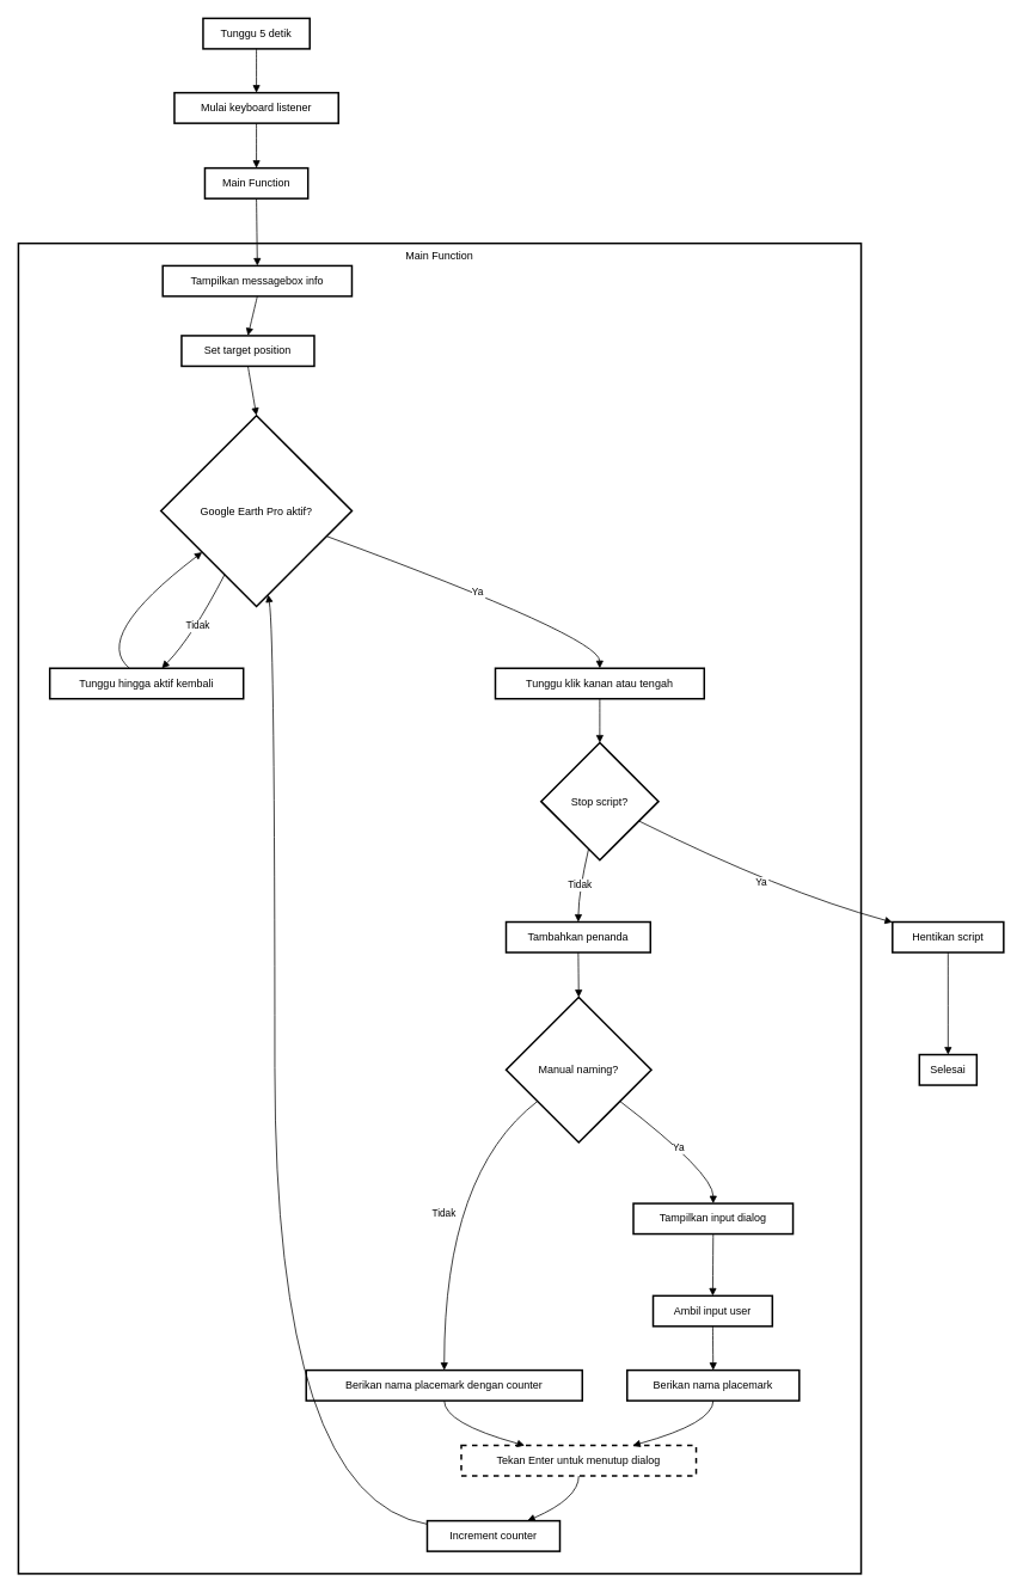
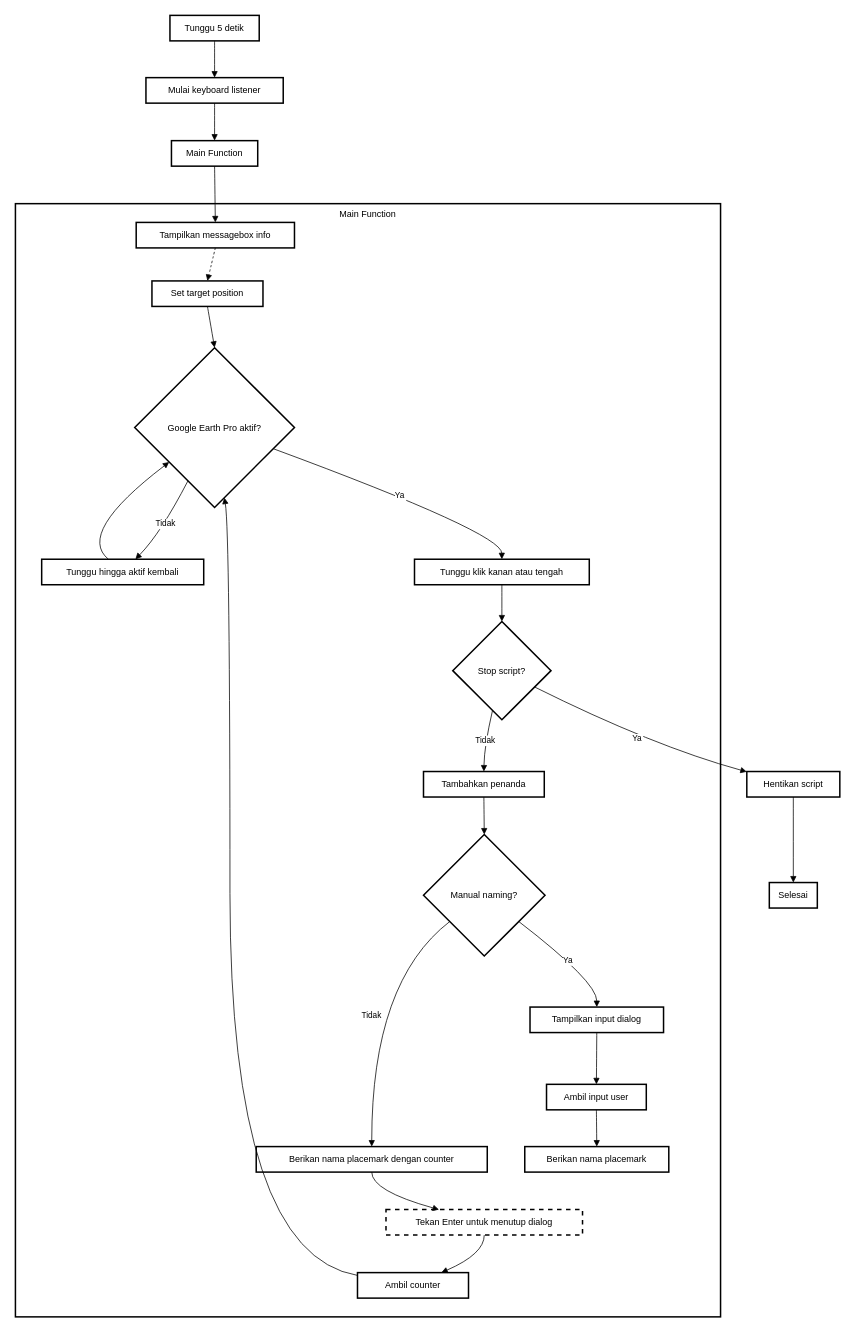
  <mxCell id="0" />
  <mxCell id="1" parent="0" />
  <mxCell id="2" value="Main Function" style="whiteSpace=wrap;strokeWidth=2;verticalAlign=top;" vertex="1" parent="1"><mxGeometry x="20" y="271" width="940" height="1484" as="geometry" /></mxCell>
  <mxCell id="3" value="Tampilkan messagebox info" style="whiteSpace=wrap;strokeWidth=2;" vertex="1" parent="1"><mxGeometry x="181" y="296" width="211" height="34" as="geometry" /></mxCell>
  <mxCell id="4" value="Set target position" style="whiteSpace=wrap;strokeWidth=2;" vertex="1" parent="1"><mxGeometry x="202" y="374" width="148" height="34" as="geometry" /></mxCell>
  <mxCell id="5" value="Google Earth Pro aktif?" style="rhombus;strokeWidth=2;whiteSpace=wrap;" vertex="1" parent="1"><mxGeometry x="179" y="463" width="213" height="213" as="geometry" /></mxCell>
  <mxCell id="6" value="Tunggu hingga aktif kembali" style="whiteSpace=wrap;strokeWidth=2;" vertex="1" parent="1"><mxGeometry x="55" y="745" width="216" height="34" as="geometry" /></mxCell>
  <mxCell id="7" value="Tunggu klik kanan atau tengah" style="whiteSpace=wrap;strokeWidth=2;" vertex="1" parent="1"><mxGeometry x="552" y="745" width="233" height="34" as="geometry" /></mxCell>
  <mxCell id="8" value="Stop script?" style="rhombus;strokeWidth=2;whiteSpace=wrap;" vertex="1" parent="1"><mxGeometry x="603" y="828" width="131" height="131" as="geometry" /></mxCell>
  <mxCell id="9" value="Tambahkan penanda" style="whiteSpace=wrap;strokeWidth=2;" vertex="1" parent="1"><mxGeometry x="564" y="1028" width="161" height="34" as="geometry" /></mxCell>
  <mxCell id="10" value="Manual naming?" style="rhombus;strokeWidth=2;whiteSpace=wrap;" vertex="1" parent="1"><mxGeometry x="564" y="1112" width="162" height="162" as="geometry" /></mxCell>
  <mxCell id="11" value="Tampilkan input dialog" style="whiteSpace=wrap;strokeWidth=2;" vertex="1" parent="1"><mxGeometry x="706" y="1342" width="178" height="34" as="geometry" /></mxCell>
  <mxCell id="12" value="Ambil input user" style="whiteSpace=wrap;strokeWidth=2;" vertex="1" parent="1"><mxGeometry x="728" y="1445" width="133" height="34" as="geometry" /></mxCell>
  <mxCell id="13" value="Berikan nama placemark" style="whiteSpace=wrap;strokeWidth=2;" vertex="1" parent="1"><mxGeometry x="699" y="1528" width="192" height="34" as="geometry" /></mxCell>
  <mxCell id="14" value="Berikan nama placemark dengan counter" style="whiteSpace=wrap;strokeWidth=2;" vertex="1" parent="1"><mxGeometry x="341" y="1528" width="308" height="34" as="geometry" /></mxCell>
  <mxCell id="15" value="Tekan Enter untuk menutup dialog" style="whiteSpace=wrap;strokeWidth=2;dashed=1;" vertex="1" parent="1"><mxGeometry x="514" y="1612" width="262" height="34" as="geometry" /></mxCell>
- <mxCell id="16" value="Increment counter" style="whiteSpace=wrap;strokeWidth=2;" vertex="1" parent="1"><mxGeometry x="476" y="1696" width="148" height="34" as="geometry" /></mxCell>
+ <mxCell id="16" value="Ambil counter" style="whiteSpace=wrap;strokeWidth=2;" vertex="1" parent="1"><mxGeometry x="476" y="1696" width="148" height="34" as="geometry" /></mxCell>
  <mxCell id="17" value="Tunggu 5 detik" style="whiteSpace=wrap;strokeWidth=2;" vertex="1" parent="1"><mxGeometry x="226" y="20" width="119" height="34" as="geometry" /></mxCell>
  <mxCell id="18" value="Mulai keyboard listener" style="whiteSpace=wrap;strokeWidth=2;" vertex="1" parent="1"><mxGeometry x="194" y="103" width="183" height="34" as="geometry" /></mxCell>
  <mxCell id="19" value="Main Function" style="whiteSpace=wrap;strokeWidth=2;" vertex="1" parent="1"><mxGeometry x="228" y="187" width="115" height="34" as="geometry" /></mxCell>
  <mxCell id="20" value="Hentikan script" style="whiteSpace=wrap;strokeWidth=2;" vertex="1" parent="1"><mxGeometry x="995" y="1028" width="124" height="34" as="geometry" /></mxCell>
  <mxCell id="21" value="Selesai" style="whiteSpace=wrap;strokeWidth=2;" vertex="1" parent="1"><mxGeometry x="1025" y="1176" width="64" height="34" as="geometry" /></mxCell>
  <mxCell id="22" value="" style="curved=1;startArrow=none;endArrow=block;exitX=0.5;exitY=0.98;entryX=0.5;entryY=0.01;rounded=0;" edge="1" parent="1" source="17" target="18"><mxGeometry relative="1" as="geometry"><Array as="points" /></mxGeometry></mxCell>
  <mxCell id="23" value="" style="curved=1;startArrow=none;endArrow=block;exitX=0.5;exitY=1;entryX=0.5;entryY=0;rounded=0;" edge="1" parent="1" source="18" target="19"><mxGeometry relative="1" as="geometry"><Array as="points" /></mxGeometry></mxCell>
  <mxCell id="24" value="" style="curved=1;startArrow=none;endArrow=block;exitX=0.5;exitY=0.99;entryX=0.5;entryY=-0.01;rounded=0;" edge="1" parent="1" source="19" target="3"><mxGeometry relative="1" as="geometry"><Array as="points" /></mxGeometry></mxCell>
- <mxCell id="25" value="" style="curved=1;startArrow=none;endArrow=block;exitX=0.5;exitY=0.98;entryX=0.5;entryY=0.01;rounded=0;" edge="1" parent="1" source="3" target="4"><mxGeometry relative="1" as="geometry"><Array as="points" /></mxGeometry></mxCell>
+ <mxCell id="25" value="" style="curved=1;startArrow=none;endArrow=block;exitX=0.5;exitY=0.98;entryX=0.5;entryY=0.01;rounded=0;dashed=1;" edge="1" parent="1" source="3" target="4"><mxGeometry relative="1" as="geometry"><Array as="points" /></mxGeometry></mxCell>
  <mxCell id="26" value="" style="curved=1;startArrow=none;endArrow=block;exitX=0.5;exitY=1;entryX=0.5;entryY=0;rounded=0;" edge="1" parent="1" source="4" target="5"><mxGeometry relative="1" as="geometry"><Array as="points" /></mxGeometry></mxCell>
  <mxCell id="27" value="Tidak" style="curved=1;startArrow=none;endArrow=block;exitX=0.25;exitY=1;entryX=0.58;entryY=-0.01;rounded=0;" edge="1" parent="1" source="5" target="6"><mxGeometry relative="1" as="geometry"><Array as="points"><mxPoint x="214" y="710" /></Array></mxGeometry></mxCell>
  <mxCell id="28" value="" style="curved=1;startArrow=none;endArrow=block;exitX=0.41;exitY=-0.01;entryX=0;entryY=0.88;rounded=0;" edge="1" parent="1" source="6" target="5"><mxGeometry relative="1" as="geometry"><Array as="points"><mxPoint x="101" y="710" /></Array></mxGeometry></mxCell>
  <mxCell id="29" value="Ya" style="curved=1;startArrow=none;endArrow=block;exitX=1;exitY=0.68;entryX=0.5;entryY=-0.01;rounded=0;" edge="1" parent="1" source="5" target="7"><mxGeometry relative="1" as="geometry"><Array as="points"><mxPoint x="668" y="710" /></Array></mxGeometry></mxCell>
  <mxCell id="30" value="" style="curved=1;startArrow=none;endArrow=block;exitX=0.5;exitY=0.98;entryX=0.5;entryY=0;rounded=0;" edge="1" parent="1" source="7" target="8"><mxGeometry relative="1" as="geometry"><Array as="points" /></mxGeometry></mxCell>
  <mxCell id="31" value="Ya" style="curved=1;startArrow=none;endArrow=block;exitX=1;exitY=0.75;entryX=0;entryY=0.01;rounded=0;" edge="1" parent="1" source="8" target="20"><mxGeometry relative="1" as="geometry"><Array as="points"><mxPoint x="870" y="994" /></Array></mxGeometry></mxCell>
  <mxCell id="32" value="Tidak" style="curved=1;startArrow=none;endArrow=block;exitX=0.38;exitY=1.01;entryX=0.5;entryY=0.01;rounded=0;" edge="1" parent="1" source="8" target="9"><mxGeometry relative="1" as="geometry"><Array as="points"><mxPoint x="645" y="994" /></Array></mxGeometry></mxCell>
  <mxCell id="33" value="" style="curved=1;startArrow=none;endArrow=block;exitX=0.5;exitY=1;entryX=0.5;entryY=0;rounded=0;" edge="1" parent="1" source="9" target="10"><mxGeometry relative="1" as="geometry"><Array as="points" /></mxGeometry></mxCell>
  <mxCell id="34" value="Ya" style="curved=1;startArrow=none;endArrow=block;exitX=1;exitY=0.88;entryX=0.5;entryY=0.01;rounded=0;" edge="1" parent="1" source="10" target="11"><mxGeometry relative="1" as="geometry"><Array as="points"><mxPoint x="795" y="1308" /></Array></mxGeometry></mxCell>
  <mxCell id="35" value="" style="curved=1;startArrow=none;endArrow=block;exitX=0.5;exitY=1;entryX=0.5;entryY=-0.01;rounded=0;" edge="1" parent="1" source="11" target="12"><mxGeometry relative="1" as="geometry"><Array as="points" /></mxGeometry></mxCell>
  <mxCell id="36" value="" style="curved=1;startArrow=none;endArrow=block;exitX=0.5;exitY=0.98;entryX=0.5;entryY=0.01;rounded=0;" edge="1" parent="1" source="12" target="13"><mxGeometry relative="1" as="geometry"><Array as="points" /></mxGeometry></mxCell>
  <mxCell id="37" value="Tidak" style="curved=1;startArrow=none;endArrow=block;exitX=0;exitY=0.88;entryX=0.5;entryY=0.01;rounded=0;" edge="1" parent="1" source="10" target="14"><mxGeometry relative="1" as="geometry"><Array as="points"><mxPoint x="495" y="1308" /></Array></mxGeometry></mxCell>
- <mxCell id="38" value="" style="curved=1;startArrow=none;endArrow=block;exitX=0.5;exitY=1;entryX=0.73;entryY=0;rounded=0;" edge="1" parent="1" source="13" target="15"><mxGeometry relative="1" as="geometry"><Array as="points"><mxPoint x="795" y="1587" /></Array></mxGeometry></mxCell>
  <mxCell id="39" value="" style="curved=1;startArrow=none;endArrow=block;exitX=0.5;exitY=1;entryX=0.27;entryY=0;rounded=0;" edge="1" parent="1" source="14" target="15"><mxGeometry relative="1" as="geometry"><Array as="points"><mxPoint x="495" y="1587" /></Array></mxGeometry></mxCell>
  <mxCell id="40" value="" style="curved=1;startArrow=none;endArrow=block;exitX=0.5;exitY=0.99;entryX=0.76;entryY=-0.01;rounded=0;" edge="1" parent="1" source="15" target="16"><mxGeometry relative="1" as="geometry"><Array as="points"><mxPoint x="645" y="1671" /></Array></mxGeometry></mxCell>
  <mxCell id="41" value="" style="curved=1;startArrow=none;endArrow=block;exitX=0;exitY=0.11;entryX=0.57;entryY=1;rounded=0;" edge="1" parent="1" source="16" target="5"><mxGeometry relative="1" as="geometry"><Array as="points"><mxPoint x="306" y="1671" /><mxPoint x="306" y="710" /></Array></mxGeometry></mxCell>
  <mxCell id="42" value="" style="curved=1;startArrow=none;endArrow=block;exitX=0.5;exitY=1;entryX=0.5;entryY=0;rounded=0;" edge="1" parent="1" source="20" target="21"><mxGeometry relative="1" as="geometry"><Array as="points" /></mxGeometry></mxCell>
